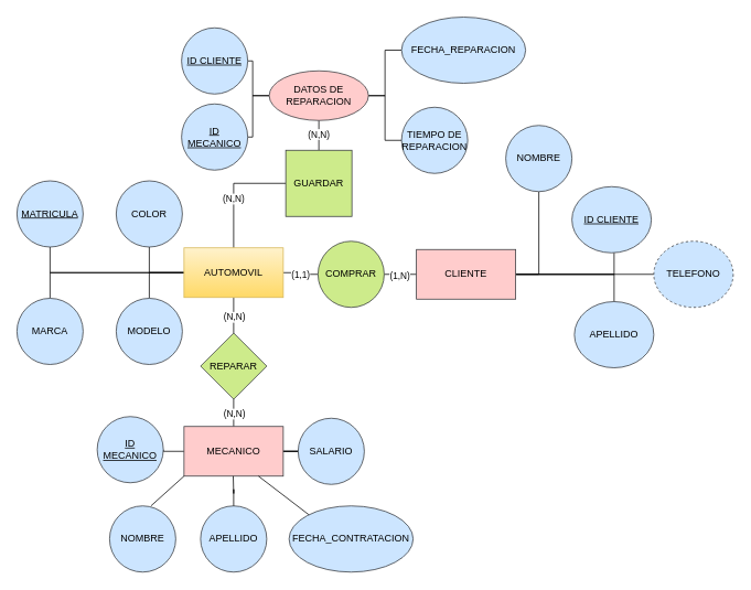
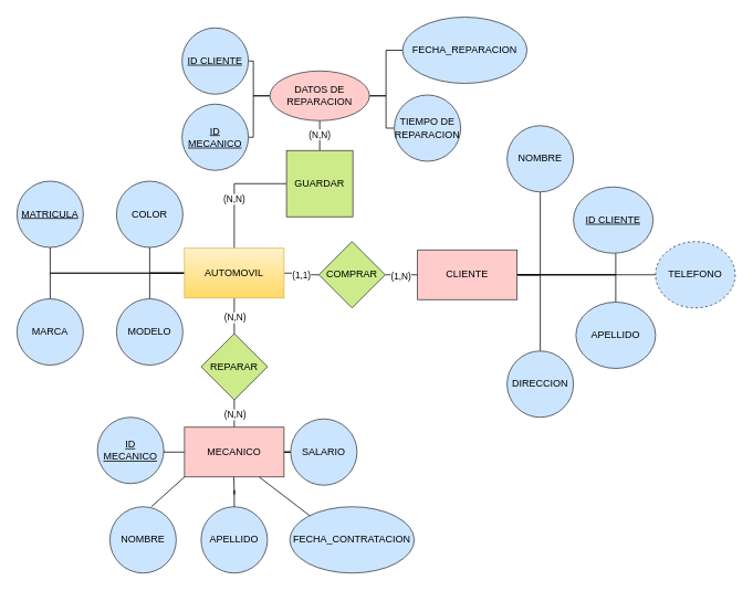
  <mxCell id="0" />
  <mxCell id="1" parent="0" />
  <mxCell id="2" value="" style="edgeStyle=orthogonalEdgeStyle;rounded=0;orthogonalLoop=1;jettySize=auto;html=1;endArrow=none;endFill=0;" parent="1" source="12" target="13" edge="1"><mxGeometry relative="1" as="geometry" /></mxCell>
  <mxCell id="3" value="" style="edgeStyle=orthogonalEdgeStyle;rounded=0;orthogonalLoop=1;jettySize=auto;html=1;endArrow=none;endFill=0;" parent="1" source="12" target="14" edge="1"><mxGeometry relative="1" as="geometry" /></mxCell>
  <mxCell id="4" value="" style="edgeStyle=orthogonalEdgeStyle;rounded=0;orthogonalLoop=1;jettySize=auto;html=1;endArrow=none;endFill=0;" parent="1" source="12" target="15" edge="1"><mxGeometry relative="1" as="geometry" /></mxCell>
  <mxCell id="5" value="" style="edgeStyle=orthogonalEdgeStyle;rounded=0;orthogonalLoop=1;jettySize=auto;html=1;endArrow=none;endFill=0;" parent="1" source="12" target="16" edge="1"><mxGeometry relative="1" as="geometry" /></mxCell>
  <mxCell id="6" value="" style="edgeStyle=orthogonalEdgeStyle;rounded=0;orthogonalLoop=1;jettySize=auto;html=1;endArrow=none;endFill=0;" parent="1" source="12" target="19" edge="1"><mxGeometry relative="1" as="geometry" /></mxCell>
  <mxCell id="7" value="(1,1)" style="edgeLabel;html=1;align=center;verticalAlign=middle;resizable=0;points=[];" parent="6" vertex="1" connectable="0"><mxGeometry x="-0.1" y="-2" relative="1" as="geometry"><mxPoint as="offset" /></mxGeometry></mxCell>
  <mxCell id="8" value="" style="edgeStyle=orthogonalEdgeStyle;rounded=0;orthogonalLoop=1;jettySize=auto;html=1;endArrow=none;endFill=0;" parent="1" source="12" target="33" edge="1"><mxGeometry relative="1" as="geometry" /></mxCell>
  <mxCell id="9" value="(N,N)" style="edgeLabel;html=1;align=center;verticalAlign=middle;resizable=0;points=[];" parent="8" vertex="1" connectable="0"><mxGeometry x="0.057" relative="1" as="geometry"><mxPoint as="offset" /></mxGeometry></mxCell>
  <mxCell id="10" value="" style="edgeStyle=orthogonalEdgeStyle;rounded=0;orthogonalLoop=1;jettySize=auto;html=1;endArrow=none;endFill=0;" parent="1" source="12" target="44" edge="1"><mxGeometry relative="1" as="geometry"><Array as="points"><mxPoint x="282" y="221" /></Array></mxGeometry></mxCell>
  <mxCell id="11" value="(N,N)" style="edgeLabel;html=1;align=center;verticalAlign=middle;resizable=0;points=[];" parent="10" vertex="1" connectable="0"><mxGeometry x="-0.143" y="1" relative="1" as="geometry"><mxPoint as="offset" /></mxGeometry></mxCell>
  <mxCell id="12" value="AUTOMOVIL" style="rounded=0;whiteSpace=wrap;html=1;fillColor=#fff2cc;strokeColor=#d6b656;gradientColor=#ffd966;" parent="1" vertex="1"><mxGeometry x="222" y="299" width="120" height="60" as="geometry" /></mxCell>
  <mxCell id="13" value="&lt;u&gt;MATRICULA&lt;/u&gt;" style="ellipse;whiteSpace=wrap;html=1;rounded=0;fillColor=#cce5ff;strokeColor=#36393d;" parent="1" vertex="1"><mxGeometry x="20" y="218" width="80" height="80" as="geometry" /></mxCell>
  <mxCell id="14" value="MARCA" style="ellipse;whiteSpace=wrap;html=1;rounded=0;fillColor=#cce5ff;strokeColor=#36393d;" parent="1" vertex="1"><mxGeometry x="20" y="360" width="80" height="80" as="geometry" /></mxCell>
  <mxCell id="15" value="MODELO" style="ellipse;whiteSpace=wrap;html=1;rounded=0;fillColor=#cce5ff;strokeColor=#36393d;" parent="1" vertex="1"><mxGeometry x="140" y="360" width="80" height="80" as="geometry" /></mxCell>
  <mxCell id="16" value="COLOR" style="ellipse;whiteSpace=wrap;html=1;rounded=0;fillColor=#cce5ff;strokeColor=#36393d;" parent="1" vertex="1"><mxGeometry x="140" y="218" width="80" height="80" as="geometry" /></mxCell>
  <mxCell id="17" value="" style="edgeStyle=orthogonalEdgeStyle;rounded=0;orthogonalLoop=1;jettySize=auto;html=1;endArrow=none;endFill=0;" parent="1" source="19" target="25" edge="1"><mxGeometry relative="1" as="geometry" /></mxCell>
  <mxCell id="18" value="(1,N)" style="edgeLabel;html=1;align=center;verticalAlign=middle;resizable=0;points=[];" parent="17" vertex="1" connectable="0"><mxGeometry x="-0.133" y="-1" relative="1" as="geometry"><mxPoint as="offset" /></mxGeometry></mxCell>
- <mxCell id="19" value="COMPRAR" style="ellipse;whiteSpace=wrap;html=1;fillColor=#cdeb8b;strokeColor=#36393d;" parent="1" vertex="1"><mxGeometry x="384" y="291" width="80" height="80" as="geometry" /></mxCell>
+ <mxCell id="19" value="COMPRAR" style="rhombus;whiteSpace=wrap;html=1;rounded=0;fillColor=#cdeb8b;strokeColor=#36393d;" parent="1" vertex="1"><mxGeometry x="384" y="291" width="80" height="80" as="geometry" /></mxCell>
+ <mxCell id="20" value="" style="edgeStyle=orthogonalEdgeStyle;rounded=0;orthogonalLoop=1;jettySize=auto;html=1;endArrow=none;endFill=0;" parent="1" source="25" target="26" edge="1"><mxGeometry relative="1" as="geometry"><Array as="points"><mxPoint x="651" y="331" /></Array></mxGeometry></mxCell>
  <mxCell id="21" value="" style="edgeStyle=orthogonalEdgeStyle;rounded=0;orthogonalLoop=1;jettySize=auto;html=1;endArrow=none;endFill=0;" parent="1" source="25" target="27" edge="1"><mxGeometry relative="1" as="geometry"><Array as="points"><mxPoint x="651" y="331" /></Array></mxGeometry></mxCell>
  <mxCell id="22" value="" style="edgeStyle=orthogonalEdgeStyle;rounded=0;orthogonalLoop=1;jettySize=auto;html=1;endArrow=none;endFill=0;" parent="1" edge="1"><mxGeometry relative="1" as="geometry"><mxPoint x="624" y="331" as="sourcePoint" /><mxPoint x="742" y="304.965" as="targetPoint" /><Array as="points"><mxPoint x="742" y="331" /></Array></mxGeometry></mxCell>
  <mxCell id="23" value="" style="edgeStyle=orthogonalEdgeStyle;rounded=0;orthogonalLoop=1;jettySize=auto;html=1;endArrow=none;endFill=0;" parent="1" source="25" target="29" edge="1"><mxGeometry relative="1" as="geometry" /></mxCell>
  <mxCell id="24" value="" style="edgeStyle=orthogonalEdgeStyle;rounded=0;orthogonalLoop=1;jettySize=auto;html=1;endArrow=none;endFill=0;" parent="1" source="25" target="30" edge="1"><mxGeometry relative="1" as="geometry"><Array as="points"><mxPoint x="742" y="331" /></Array></mxGeometry></mxCell>
  <mxCell id="25" value="CLIENTE" style="whiteSpace=wrap;html=1;rounded=0;fillColor=#ffcccc;strokeColor=#36393d;" parent="1" vertex="1"><mxGeometry x="503" y="301" width="120" height="60" as="geometry" /></mxCell>
+ <mxCell id="26" value="DIRECCION" style="ellipse;whiteSpace=wrap;html=1;rounded=0;fillColor=#cce5ff;strokeColor=#36393d;" parent="1" vertex="1"><mxGeometry x="611" y="423" width="80" height="80" as="geometry" /></mxCell>
  <mxCell id="27" value="NOMBRE" style="ellipse;whiteSpace=wrap;html=1;rounded=0;fillColor=#cce5ff;strokeColor=#36393d;" parent="1" vertex="1"><mxGeometry x="611" y="151" width="80" height="80" as="geometry" /></mxCell>
  <mxCell id="28" value="&lt;u&gt;ID CLIENTE&lt;/u&gt;" style="ellipse;whiteSpace=wrap;html=1;rounded=0;fillColor=#cce5ff;strokeColor=#36393d;" parent="1" vertex="1"><mxGeometry x="691" y="225" width="96" height="80" as="geometry" /></mxCell>
  <mxCell id="29" value="TELEFONO" style="ellipse;whiteSpace=wrap;html=1;rounded=0;fillColor=#cce5ff;strokeColor=#36393d;dashed=1;" parent="1" vertex="1"><mxGeometry x="790" y="291" width="96" height="80" as="geometry" /></mxCell>
  <mxCell id="30" value="APELLIDO" style="ellipse;whiteSpace=wrap;html=1;rounded=0;fillColor=#cce5ff;strokeColor=#36393d;" parent="1" vertex="1"><mxGeometry x="694" y="364" width="96" height="80" as="geometry" /></mxCell>
  <mxCell id="31" value="" style="edgeStyle=orthogonalEdgeStyle;rounded=0;orthogonalLoop=1;jettySize=auto;html=1;endArrow=none;endFill=0;" parent="1" source="33" target="36" edge="1"><mxGeometry relative="1" as="geometry" /></mxCell>
  <mxCell id="32" value="(N,N)" style="edgeLabel;html=1;align=center;verticalAlign=middle;resizable=0;points=[];" parent="31" vertex="1" connectable="0"><mxGeometry x="-0.28" relative="1" as="geometry"><mxPoint as="offset" /></mxGeometry></mxCell>
  <mxCell id="33" value="REPARAR" style="rhombus;whiteSpace=wrap;html=1;rounded=0;fillColor=#cdeb8b;strokeColor=#36393d;" parent="1" vertex="1"><mxGeometry x="242" y="402" width="80" height="80" as="geometry" /></mxCell>
  <mxCell id="34" value="" style="edgeStyle=orthogonalEdgeStyle;rounded=0;orthogonalLoop=1;jettySize=auto;html=1;endArrow=none;endFill=0;" parent="1" source="36" target="37" edge="1"><mxGeometry relative="1" as="geometry" /></mxCell>
  <mxCell id="35" value="" style="edgeStyle=orthogonalEdgeStyle;rounded=0;orthogonalLoop=1;jettySize=auto;html=1;endArrow=none;endFill=0;" parent="1" edge="1"><mxGeometry relative="1" as="geometry"><mxPoint x="222" y="545" as="sourcePoint" /><mxPoint x="197" y="543" as="targetPoint" /></mxGeometry></mxCell>
  <mxCell id="36" value="MECANICO" style="whiteSpace=wrap;html=1;rounded=0;fillColor=#ffcccc;strokeColor=#36393d;" parent="1" vertex="1"><mxGeometry x="222" y="515" width="120" height="60" as="geometry" /></mxCell>
- <mxCell id="37" value="SALARIO" style="ellipse;whiteSpace=wrap;html=1;rounded=0;fillColor=#cce5ff;strokeColor=#36393d;" parent="1" vertex="1"><mxGeometry x="360" y="505" width="80" height="80" as="geometry" /></mxCell>
+ <mxCell id="37" value="SALARIO" style="ellipse;whiteSpace=wrap;html=1;rounded=0;fillColor=#cce5ff;strokeColor=#36393d;" parent="1" vertex="1"><mxGeometry x="350" y="505" width="80" height="80" as="geometry" /></mxCell>
  <mxCell id="38" value="FECHA_CONTRATACION" style="ellipse;whiteSpace=wrap;html=1;rounded=0;fillColor=#cce5ff;strokeColor=#36393d;" parent="1" vertex="1"><mxGeometry x="349" y="611" width="150" height="80" as="geometry" /></mxCell>
  <mxCell id="39" value="&lt;u&gt;ID MECANICO&lt;/u&gt;" style="ellipse;whiteSpace=wrap;html=1;rounded=0;fillColor=#cce5ff;strokeColor=#36393d;" parent="1" vertex="1"><mxGeometry x="117" y="503" width="80" height="80" as="geometry" /></mxCell>
  <mxCell id="40" value="APELLIDO" style="ellipse;whiteSpace=wrap;html=1;rounded=0;fillColor=#cce5ff;strokeColor=#36393d;" parent="1" vertex="1"><mxGeometry x="242" y="611" width="80" height="80" as="geometry" /></mxCell>
  <mxCell id="41" value="NOMBRE" style="ellipse;whiteSpace=wrap;html=1;fillColor=#cce5ff;strokeColor=#36393d;" parent="1" vertex="1"><mxGeometry x="132" y="611" width="80" height="80" as="geometry" /></mxCell>
  <mxCell id="42" value="" style="edgeStyle=orthogonalEdgeStyle;rounded=0;orthogonalLoop=1;jettySize=auto;html=1;endArrow=none;endFill=0;" parent="1" source="44" target="49" edge="1"><mxGeometry relative="1" as="geometry" /></mxCell>
  <mxCell id="43" value="(N,N)" style="edgeLabel;html=1;align=center;verticalAlign=middle;resizable=0;points=[];" parent="42" vertex="1" connectable="0"><mxGeometry x="-0.089" relative="1" as="geometry"><mxPoint x="-1" as="offset" /></mxGeometry></mxCell>
  <mxCell id="44" value="GUARDAR" style="whiteSpace=wrap;html=1;fillColor=#cdeb8b;strokeColor=#36393d;rounded=0;" parent="1" vertex="1"><mxGeometry x="345" y="181" width="80" height="80" as="geometry" /></mxCell>
  <mxCell id="45" value="" style="edgeStyle=orthogonalEdgeStyle;rounded=0;orthogonalLoop=1;jettySize=auto;html=1;endArrow=none;endFill=0;" parent="1" source="49" target="50" edge="1"><mxGeometry relative="1" as="geometry" /></mxCell>
  <mxCell id="46" value="" style="edgeStyle=orthogonalEdgeStyle;rounded=0;orthogonalLoop=1;jettySize=auto;html=1;endArrow=none;endFill=0;" parent="1" source="49" target="51" edge="1"><mxGeometry relative="1" as="geometry" /></mxCell>
  <mxCell id="47" value="" style="edgeStyle=orthogonalEdgeStyle;rounded=0;orthogonalLoop=1;jettySize=auto;html=1;endArrow=none;endFill=0;" parent="1" source="49" target="52" edge="1"><mxGeometry relative="1" as="geometry" /></mxCell>
  <mxCell id="48" value="" style="edgeStyle=orthogonalEdgeStyle;rounded=0;orthogonalLoop=1;jettySize=auto;html=1;endArrow=none;endFill=0;" parent="1" source="49" target="53" edge="1"><mxGeometry relative="1" as="geometry" /></mxCell>
  <mxCell id="49" value="DATOS DE REPARACION" style="ellipse;whiteSpace=wrap;html=1;fillColor=#ffcccc;strokeColor=#36393d;" parent="1" vertex="1"><mxGeometry x="325" y="85" width="120" height="60" as="geometry" /></mxCell>
  <mxCell id="50" value="&lt;u&gt;ID MECANICO&lt;/u&gt;" style="ellipse;whiteSpace=wrap;html=1;rounded=0;fillColor=#cce5ff;strokeColor=#36393d;" parent="1" vertex="1"><mxGeometry x="219" y="125" width="80" height="80" as="geometry" /></mxCell>
- <mxCell id="51" value="TIEMPO DE REPARACION" style="ellipse;whiteSpace=wrap;html=1;rounded=0;fillColor=#cce5ff;strokeColor=#36393d;" parent="1" vertex="1"><mxGeometry x="485" y="129" width="80" height="80" as="geometry" /></mxCell>
+ <mxCell id="51" value="TIEMPO DE REPARACION" style="ellipse;whiteSpace=wrap;html=1;rounded=0;fillColor=#cce5ff;strokeColor=#36393d;" parent="1" vertex="1"><mxGeometry x="475" y="114" width="80" height="80" as="geometry" /></mxCell>
  <mxCell id="52" value="&lt;u&gt;ID CLIENTE&lt;/u&gt;" style="ellipse;whiteSpace=wrap;html=1;rounded=0;fillColor=#cce5ff;strokeColor=#36393d;" parent="1" vertex="1"><mxGeometry x="219" y="33" width="80" height="80" as="geometry" /></mxCell>
  <mxCell id="53" value="FECHA_REPARACION" style="ellipse;whiteSpace=wrap;html=1;rounded=0;fillColor=#cce5ff;strokeColor=#36393d;" parent="1" vertex="1"><mxGeometry x="485" y="20" width="150" height="80" as="geometry" /></mxCell>
  <mxCell id="54" style="edgeStyle=orthogonalEdgeStyle;rounded=0;orthogonalLoop=1;jettySize=auto;html=1;endArrow=none;endFill=0;" edge="1" parent="1" target="40"><mxGeometry relative="1" as="geometry"><mxPoint x="281.5" y="575" as="sourcePoint" /><mxPoint x="281.5" y="605" as="targetPoint" /></mxGeometry></mxCell>
  <mxCell id="55" value="" style="endArrow=none;html=1;rounded=0;entryX=0.75;entryY=1;entryDx=0;entryDy=0;" edge="1" parent="1" source="38" target="36"><mxGeometry width="50" height="50" relative="1" as="geometry"><mxPoint x="462" y="601" as="sourcePoint" /><mxPoint x="512" y="551" as="targetPoint" /><Array as="points"><mxPoint x="372" y="621" /></Array></mxGeometry></mxCell>
  <mxCell id="56" value="" style="endArrow=none;html=1;rounded=0;entryX=0;entryY=1;entryDx=0;entryDy=0;" edge="1" parent="1" target="36"><mxGeometry width="50" height="50" relative="1" as="geometry"><mxPoint x="182" y="611" as="sourcePoint" /><mxPoint x="512" y="551" as="targetPoint" /><Array as="points"><mxPoint x="182" y="611" /></Array></mxGeometry></mxCell>
